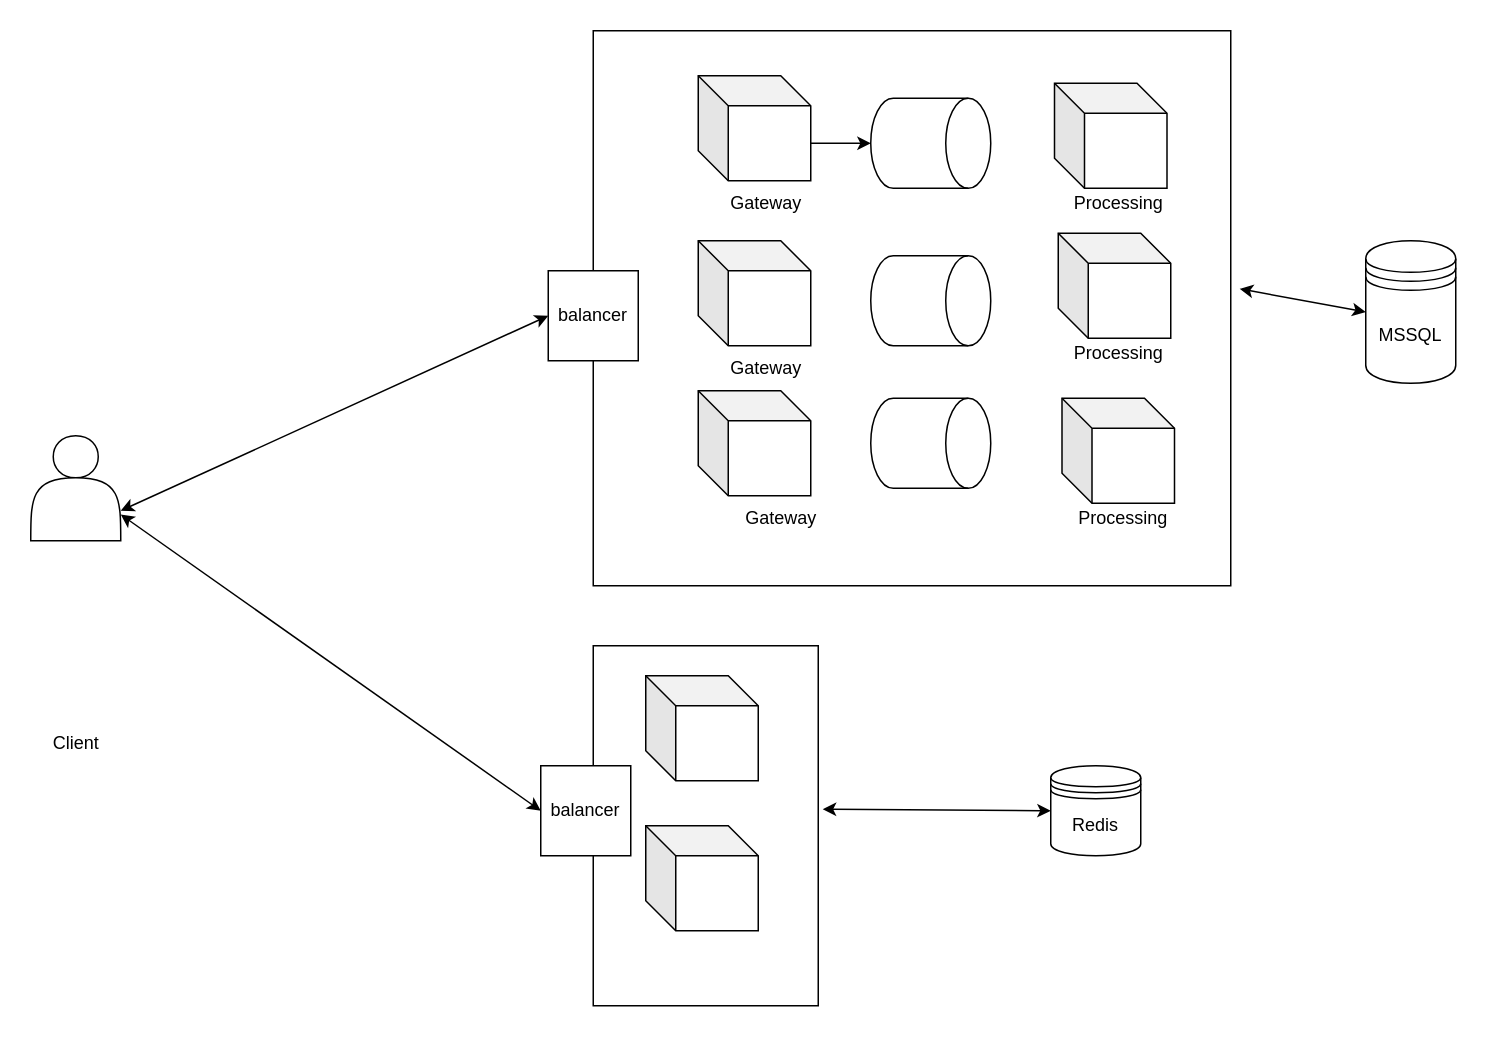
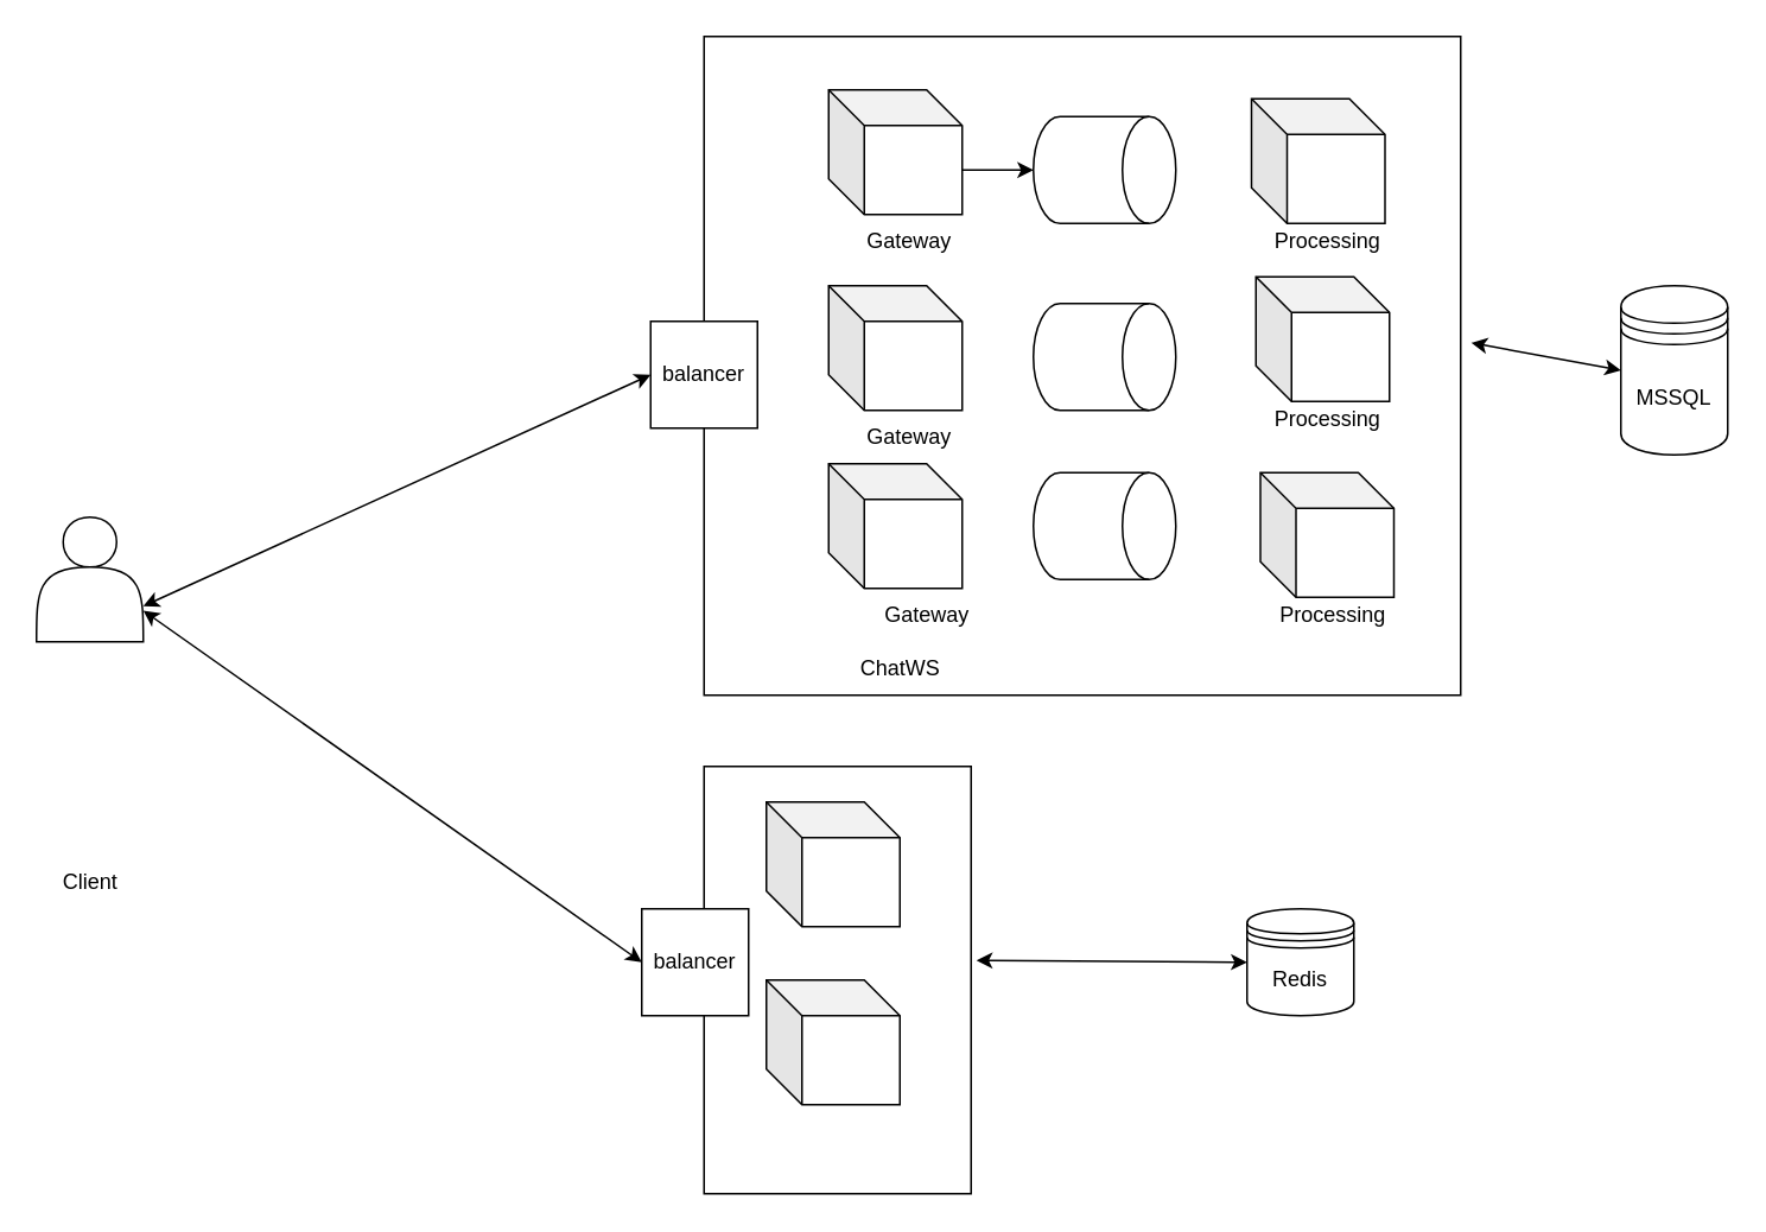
  <mxCell id="0" />
  <mxCell id="1" parent="0" />
  <mxCell id="2" value="" style="shape=actor;whiteSpace=wrap;html=1;" vertex="1" parent="1"><mxGeometry x="20" y="290" width="60" height="70" as="geometry" /></mxCell>
  <mxCell id="3" value="Client" style="text;html=1;align=center;verticalAlign=middle;resizable=0;points=[];autosize=1;strokeColor=none;fillColor=none;" vertex="1" parent="1"><mxGeometry x="25" y="480" width="50" height="30" as="geometry" /></mxCell>
  <mxCell id="4" value="" style="verticalLabelPosition=bottom;verticalAlign=top;html=1;shape=mxgraph.basic.rect;fillColor2=none;strokeWidth=1;size=20;indent=5;" vertex="1" parent="1"><mxGeometry x="395" y="20" width="425" height="370" as="geometry" /></mxCell>
+ <mxCell id="5" value="ChatWS" style="text;html=1;align=center;verticalAlign=middle;resizable=0;points=[];autosize=1;strokeColor=none;fillColor=none;" vertex="1" parent="1"><mxGeometry x="470" y="360" width="70" height="30" as="geometry" /></mxCell>
  <mxCell id="6" value="" style="shape=cube;whiteSpace=wrap;html=1;boundedLbl=1;backgroundOutline=1;darkOpacity=0.05;darkOpacity2=0.1;" vertex="1" parent="1"><mxGeometry x="465" y="50" width="75" height="70" as="geometry" /></mxCell>
  <mxCell id="7" value="" style="shape=cube;whiteSpace=wrap;html=1;boundedLbl=1;backgroundOutline=1;darkOpacity=0.05;darkOpacity2=0.1;" vertex="1" parent="1"><mxGeometry x="465" y="160" width="75" height="70" as="geometry" /></mxCell>
  <mxCell id="8" value="" style="shape=cube;whiteSpace=wrap;html=1;boundedLbl=1;backgroundOutline=1;darkOpacity=0.05;darkOpacity2=0.1;" vertex="1" parent="1"><mxGeometry x="465" y="260" width="75" height="70" as="geometry" /></mxCell>
  <mxCell id="9" value="" style="endArrow=classic;startArrow=classic;html=1;rounded=0;entryX=0;entryY=0.5;entryDx=0;entryDy=0;" edge="1" parent="1" target="13"><mxGeometry width="50" height="50" relative="1" as="geometry"><mxPoint x="80" y="340" as="sourcePoint" /><mxPoint x="260" y="230" as="targetPoint" /></mxGeometry></mxCell>
  <mxCell id="10" value="" style="verticalLabelPosition=bottom;verticalAlign=top;html=1;shape=mxgraph.basic.rect;fillColor2=none;strokeWidth=1;size=20;indent=5;" vertex="1" parent="1"><mxGeometry x="395" y="430" width="150" height="240" as="geometry" /></mxCell>
  <mxCell id="11" value="" style="shape=cube;whiteSpace=wrap;html=1;boundedLbl=1;backgroundOutline=1;darkOpacity=0.05;darkOpacity2=0.1;" vertex="1" parent="1"><mxGeometry x="430" y="450" width="75" height="70" as="geometry" /></mxCell>
  <mxCell id="12" value="" style="shape=cube;whiteSpace=wrap;html=1;boundedLbl=1;backgroundOutline=1;darkOpacity=0.05;darkOpacity2=0.1;" vertex="1" parent="1"><mxGeometry x="430" y="550" width="75" height="70" as="geometry" /></mxCell>
  <mxCell id="13" value="balancer" style="whiteSpace=wrap;html=1;aspect=fixed;" vertex="1" parent="1"><mxGeometry x="365" y="180" width="60" height="60" as="geometry" /></mxCell>
  <mxCell id="14" value="" style="endArrow=classic;startArrow=classic;html=1;rounded=0;entryX=0;entryY=0.5;entryDx=0;entryDy=0;exitX=1.02;exitY=0.454;exitDx=0;exitDy=0;exitPerimeter=0;" edge="1" parent="1" source="10"><mxGeometry width="50" height="50" relative="1" as="geometry"><mxPoint x="540" y="440" as="sourcePoint" /><mxPoint x="700" y="540" as="targetPoint" /></mxGeometry></mxCell>
  <mxCell id="15" value="balancer" style="whiteSpace=wrap;html=1;aspect=fixed;" vertex="1" parent="1"><mxGeometry x="360" y="510" width="60" height="60" as="geometry" /></mxCell>
  <mxCell id="16" value="" style="endArrow=classic;startArrow=classic;html=1;rounded=0;entryX=0;entryY=0.5;entryDx=0;entryDy=0;exitX=1;exitY=0.75;exitDx=0;exitDy=0;" edge="1" parent="1" source="2" target="15"><mxGeometry width="50" height="50" relative="1" as="geometry"><mxPoint x="90" y="342" as="sourcePoint" /><mxPoint x="375" y="220" as="targetPoint" /></mxGeometry></mxCell>
  <mxCell id="17" value="MSSQL" style="shape=datastore;whiteSpace=wrap;html=1;" vertex="1" parent="1"><mxGeometry x="910" y="160" width="60" height="95" as="geometry" /></mxCell>
  <mxCell id="18" value="Redis" style="shape=datastore;whiteSpace=wrap;html=1;" vertex="1" parent="1"><mxGeometry x="700" y="510" width="60" height="60" as="geometry" /></mxCell>
  <mxCell id="19" value="" style="endArrow=classic;startArrow=classic;html=1;rounded=0;entryX=0;entryY=0.5;entryDx=0;entryDy=0;exitX=1.014;exitY=0.465;exitDx=0;exitDy=0;exitPerimeter=0;" edge="1" parent="1" source="4" target="17"><mxGeometry width="50" height="50" relative="1" as="geometry"><mxPoint x="540" y="440" as="sourcePoint" /><mxPoint x="590" y="390" as="targetPoint" /></mxGeometry></mxCell>
  <mxCell id="20" value="" style="shape=cube;whiteSpace=wrap;html=1;boundedLbl=1;backgroundOutline=1;darkOpacity=0.05;darkOpacity2=0.1;" vertex="1" parent="1"><mxGeometry x="702.5" y="55" width="75" height="70" as="geometry" /></mxCell>
  <mxCell id="21" value="Gateway" style="text;html=1;align=center;verticalAlign=middle;resizable=0;points=[];autosize=1;strokeColor=none;fillColor=none;" vertex="1" parent="1"><mxGeometry x="475" y="120" width="70" height="30" as="geometry" /></mxCell>
  <mxCell id="22" value="Gateway" style="text;html=1;align=center;verticalAlign=middle;resizable=0;points=[];autosize=1;strokeColor=none;fillColor=none;" vertex="1" parent="1"><mxGeometry x="475" y="230" width="70" height="30" as="geometry" /></mxCell>
  <mxCell id="23" value="Gateway" style="text;html=1;align=center;verticalAlign=middle;resizable=0;points=[];autosize=1;strokeColor=none;fillColor=none;" vertex="1" parent="1"><mxGeometry x="485" y="330" width="70" height="30" as="geometry" /></mxCell>
  <mxCell id="24" value="" style="shape=cube;whiteSpace=wrap;html=1;boundedLbl=1;backgroundOutline=1;darkOpacity=0.05;darkOpacity2=0.1;" vertex="1" parent="1"><mxGeometry x="705" y="155" width="75" height="70" as="geometry" /></mxCell>
  <mxCell id="25" value="" style="shape=cube;whiteSpace=wrap;html=1;boundedLbl=1;backgroundOutline=1;darkOpacity=0.05;darkOpacity2=0.1;" vertex="1" parent="1"><mxGeometry x="707.5" y="265" width="75" height="70" as="geometry" /></mxCell>
  <mxCell id="26" value="Processing" style="text;html=1;align=center;verticalAlign=middle;resizable=0;points=[];autosize=1;strokeColor=none;fillColor=none;" vertex="1" parent="1"><mxGeometry x="707.5" y="330" width="80" height="30" as="geometry" /></mxCell>
  <mxCell id="27" value="Processing" style="text;html=1;align=center;verticalAlign=middle;resizable=0;points=[];autosize=1;strokeColor=none;fillColor=none;" vertex="1" parent="1"><mxGeometry x="705" y="220" width="80" height="30" as="geometry" /></mxCell>
  <mxCell id="28" value="Processing" style="text;html=1;align=center;verticalAlign=middle;resizable=0;points=[];autosize=1;strokeColor=none;fillColor=none;" vertex="1" parent="1"><mxGeometry x="705" y="120" width="80" height="30" as="geometry" /></mxCell>
  <mxCell id="29" value="" style="shape=cylinder3;whiteSpace=wrap;html=1;boundedLbl=1;backgroundOutline=1;size=15;rotation=90;" vertex="1" parent="1"><mxGeometry x="590" y="55" width="60" height="80" as="geometry" /></mxCell>
  <mxCell id="30" value="" style="shape=cylinder3;whiteSpace=wrap;html=1;boundedLbl=1;backgroundOutline=1;size=15;rotation=90;" vertex="1" parent="1"><mxGeometry x="590" y="160" width="60" height="80" as="geometry" /></mxCell>
  <mxCell id="31" value="" style="shape=cylinder3;whiteSpace=wrap;html=1;boundedLbl=1;backgroundOutline=1;size=15;rotation=90;" vertex="1" parent="1"><mxGeometry x="590" y="255" width="60" height="80" as="geometry" /></mxCell>
  <mxCell id="32" value="" style="endArrow=classic;html=1;rounded=0;exitX=0;exitY=0;exitDx=75;exitDy=45;exitPerimeter=0;entryX=0.5;entryY=1;entryDx=0;entryDy=0;entryPerimeter=0;" edge="1" parent="1" source="6" target="29"><mxGeometry width="50" height="50" relative="1" as="geometry"><mxPoint x="540" y="340" as="sourcePoint" /><mxPoint x="590" y="290" as="targetPoint" /></mxGeometry></mxCell>
